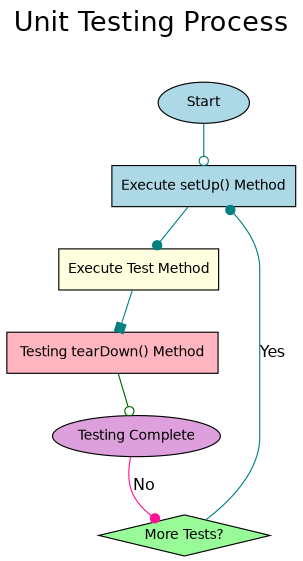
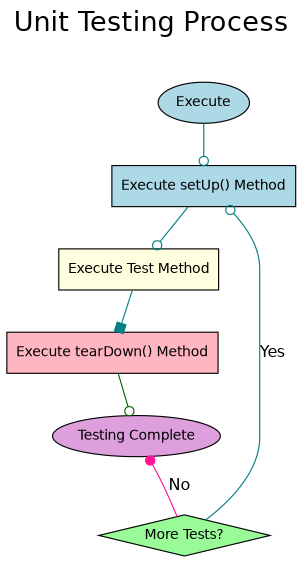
  digraph {
    fontname=Helvetica
    fontsize=24
    label="Unit Testing Process"
    labelloc=t
    node [fillcolor=lightblue fontname=Helvetica fontsize=12 style=filled shape=box]
    edge [arrowhead=odot color=teal fontname=Helvetica]
-   n1 [label=Start shape=""]
+   n1 [label=Execute shape=""]
    n2 [label="Execute setUp() Method"]
    n3 [fillcolor=lightyellow label="Execute Test Method"]
    n4 [fillcolor=palegreen label="More Tests?" shape=diamond]
    n5 [fillcolor=plum label="Testing Complete" shape=""]
-   n6 [fillcolor=lightpink label="Testing tearDown() Method"]
+   n6 [fillcolor=lightpink label="Execute tearDown() Method"]
    n1 -> n2
-   n2 -> n3 [arrowhead=dot]
+   n2 -> n3
    n3 -> n6 [arrowhead=box]
-   n4 -> n2 [arrowhead=dot label=Yes]
-   n5 -> n4 [arrowhead=dot color=deeppink label=No]
+   n4 -> n2 [label=Yes]
+   n4 -> n5 [arrowhead=dot color=deeppink label=No]
    n6 -> n5 [color=darkgreen]
  }
